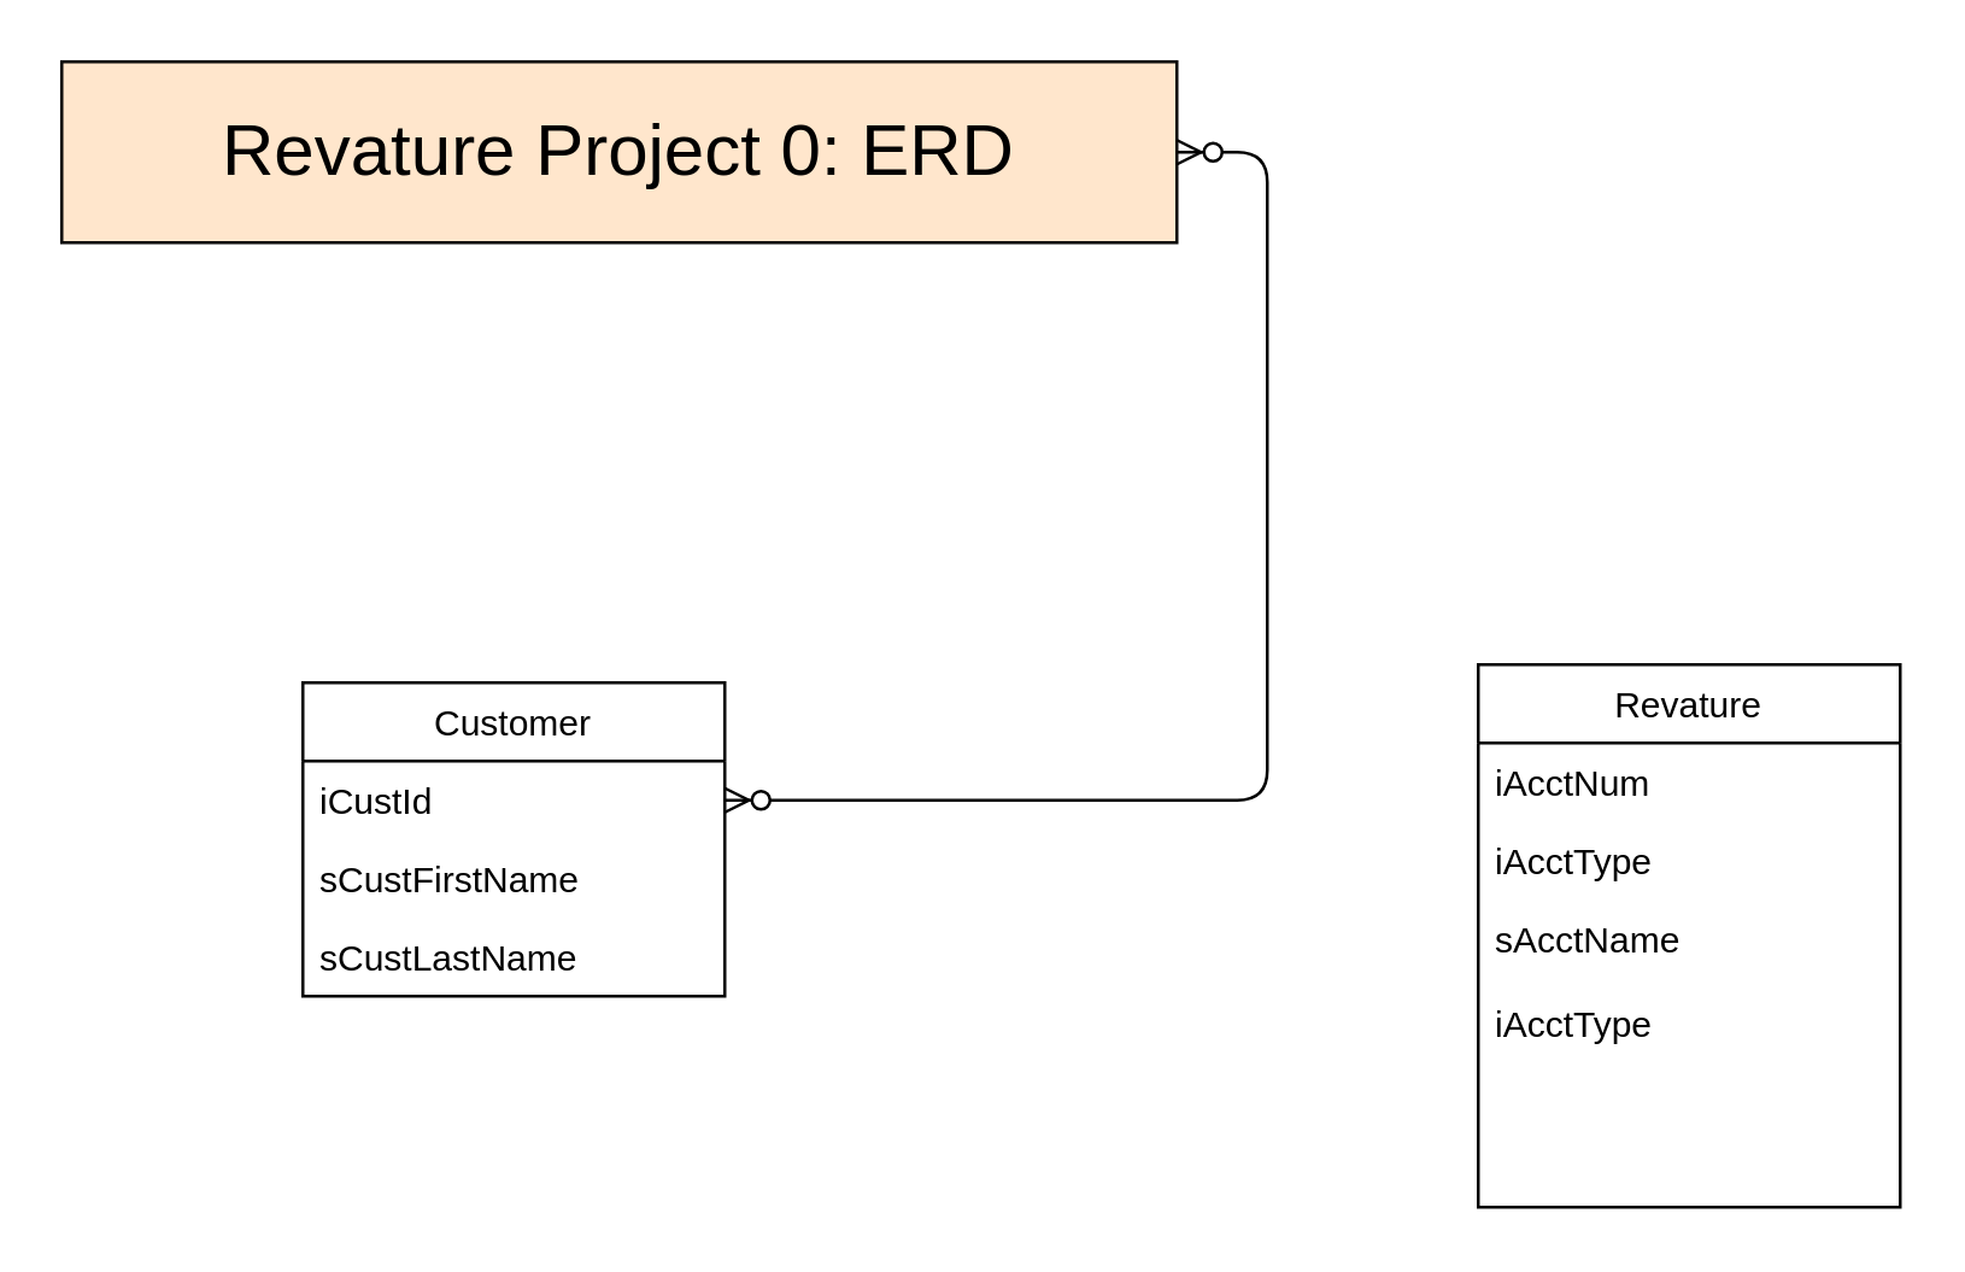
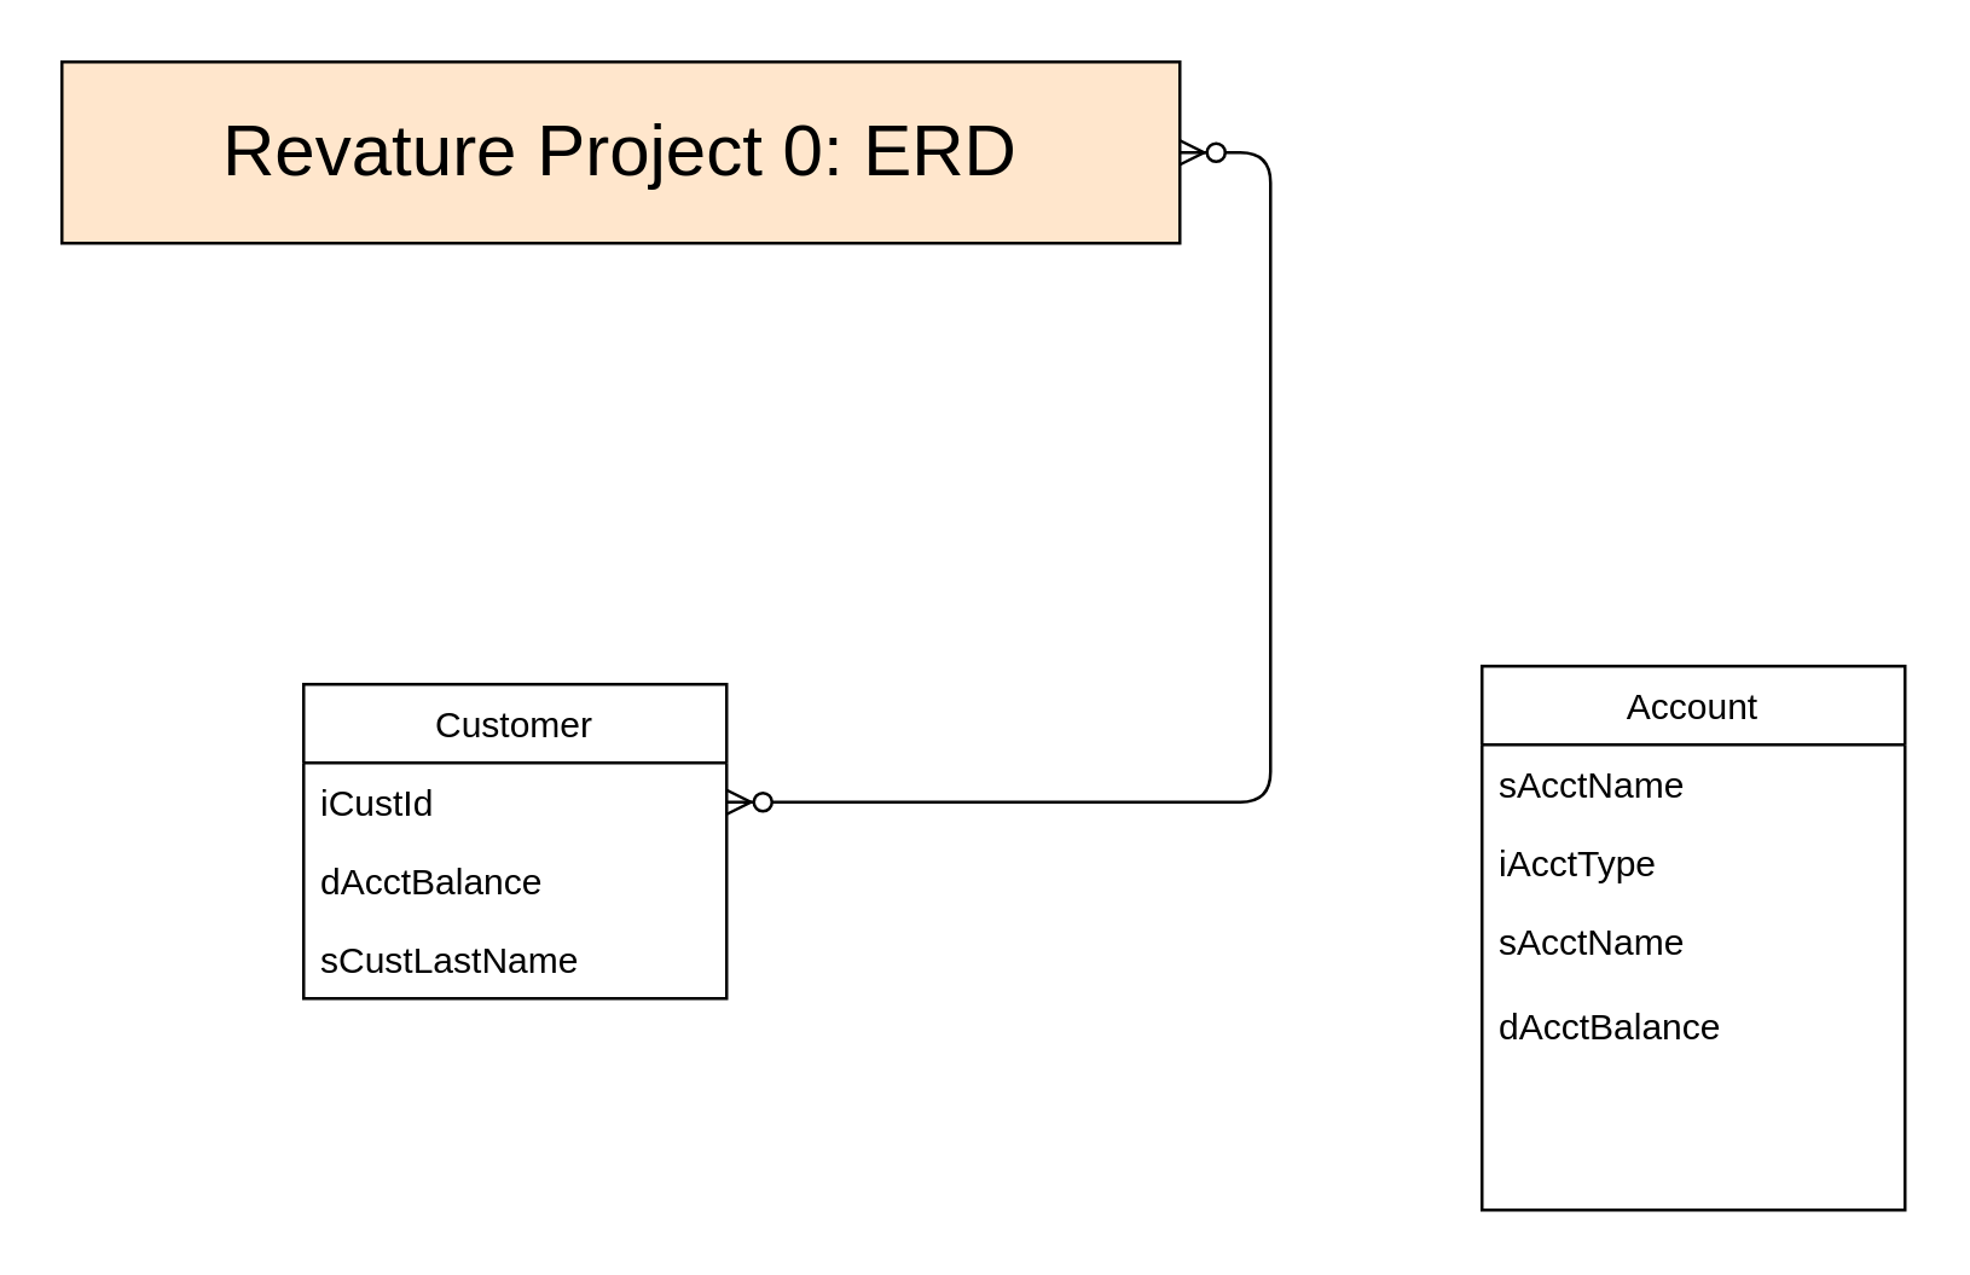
  <mxCell id="0" />
  <mxCell id="1" parent="0" />
  <mxCell id="2" value="Customer" style="swimlane;fontStyle=0;childLayout=stackLayout;horizontal=1;startSize=26;horizontalStack=0;resizeParent=1;resizeParentMax=0;resizeLast=0;collapsible=1;marginBottom=0;" vertex="1" parent="1"><mxGeometry x="100" y="226" width="140" height="104" as="geometry" /></mxCell>
  <mxCell id="3" value="iCustId" style="text;strokeColor=none;fillColor=none;align=left;verticalAlign=top;spacingLeft=4;spacingRight=4;overflow=hidden;rotatable=0;points=[[0,0.5],[1,0.5]];portConstraint=eastwest;" vertex="1" parent="2"><mxGeometry y="26" width="140" height="26" as="geometry" /></mxCell>
- <mxCell id="4" value="sCustFirstName" style="text;strokeColor=none;fillColor=none;align=left;verticalAlign=top;spacingLeft=4;spacingRight=4;overflow=hidden;rotatable=0;points=[[0,0.5],[1,0.5]];portConstraint=eastwest;" vertex="1" parent="2"><mxGeometry y="52" width="140" height="26" as="geometry" /></mxCell>
+ <mxCell id="4" value="dAcctBalance" style="text;strokeColor=none;fillColor=none;align=left;verticalAlign=top;spacingLeft=4;spacingRight=4;overflow=hidden;rotatable=0;points=[[0,0.5],[1,0.5]];portConstraint=eastwest;" vertex="1" parent="2"><mxGeometry y="52" width="140" height="26" as="geometry" /></mxCell>
  <mxCell id="5" value="sCustLastName" style="text;strokeColor=none;fillColor=none;align=left;verticalAlign=top;spacingLeft=4;spacingRight=4;overflow=hidden;rotatable=0;points=[[0,0.5],[1,0.5]];portConstraint=eastwest;" vertex="1" parent="2"><mxGeometry y="78" width="140" height="26" as="geometry" /></mxCell>
- <mxCell id="6" value="Revature" style="swimlane;fontStyle=0;childLayout=stackLayout;horizontal=1;startSize=26;horizontalStack=0;resizeParent=1;resizeParentMax=0;resizeLast=0;collapsible=1;marginBottom=0;" vertex="1" parent="1"><mxGeometry x="490" y="220" width="140" height="180" as="geometry" /></mxCell>
- <mxCell id="7" value="iAcctNum" style="text;strokeColor=none;fillColor=none;align=left;verticalAlign=top;spacingLeft=4;spacingRight=4;overflow=hidden;rotatable=0;points=[[0,0.5],[1,0.5]];portConstraint=eastwest;" vertex="1" parent="6"><mxGeometry y="26" width="140" height="26" as="geometry" /></mxCell>
+ <mxCell id="6" value="Account" style="swimlane;fontStyle=0;childLayout=stackLayout;horizontal=1;startSize=26;horizontalStack=0;resizeParent=1;resizeParentMax=0;resizeLast=0;collapsible=1;marginBottom=0;" vertex="1" parent="1"><mxGeometry x="490" y="220" width="140" height="180" as="geometry" /></mxCell>
+ <mxCell id="7" value="sAcctName" style="text;strokeColor=none;fillColor=none;align=left;verticalAlign=top;spacingLeft=4;spacingRight=4;overflow=hidden;rotatable=0;points=[[0,0.5],[1,0.5]];portConstraint=eastwest;" vertex="1" parent="6"><mxGeometry y="26" width="140" height="26" as="geometry" /></mxCell>
  <mxCell id="8" value="iAcctType" style="text;strokeColor=none;fillColor=none;align=left;verticalAlign=top;spacingLeft=4;spacingRight=4;overflow=hidden;rotatable=0;points=[[0,0.5],[1,0.5]];portConstraint=eastwest;" vertex="1" parent="6"><mxGeometry y="52" width="140" height="26" as="geometry" /></mxCell>
- <mxCell id="9" value="sAcctName&#10;&#10;iAcctType" style="text;strokeColor=none;fillColor=none;align=left;verticalAlign=top;spacingLeft=4;spacingRight=4;overflow=hidden;rotatable=0;points=[[0,0.5],[1,0.5]];portConstraint=eastwest;" vertex="1" parent="6"><mxGeometry y="78" width="140" height="102" as="geometry" /></mxCell>
+ <mxCell id="9" value="sAcctName&#10;&#10;dAcctBalance" style="text;strokeColor=none;fillColor=none;align=left;verticalAlign=top;spacingLeft=4;spacingRight=4;overflow=hidden;rotatable=0;points=[[0,0.5],[1,0.5]];portConstraint=eastwest;" vertex="1" parent="6"><mxGeometry y="78" width="140" height="102" as="geometry" /></mxCell>
  <mxCell id="10" value="" style="edgeStyle=entityRelationEdgeStyle;fontSize=12;html=1;endArrow=ERzeroToMany;endFill=1;startArrow=ERzeroToMany;exitX=1;exitY=0.5;exitDx=0;exitDy=0;" edge="1" parent="1" source="3" target="12"><mxGeometry width="100" height="100" relative="1" as="geometry"><mxPoint x="280" y="346" as="sourcePoint" /><mxPoint x="380" y="246" as="targetPoint" /></mxGeometry></mxCell>
  <mxCell id="11" value="&lt;table&gt;&lt;tbody&gt;&lt;tr&gt;&lt;td&gt;&lt;br&gt;&lt;/td&gt;&lt;/tr&gt;&lt;/tbody&gt;&lt;/table&gt;" style="text;html=1;resizable=0;autosize=1;align=center;verticalAlign=middle;points=[];fillColor=none;strokeColor=none;rounded=0;" vertex="1" parent="1"><mxGeometry x="170" y="30" width="20" height="30" as="geometry" /></mxCell>
  <mxCell id="12" value="&lt;font style=&quot;font-size: 24px&quot;&gt;Revature Project 0: ERD&lt;/font&gt;" style="whiteSpace=wrap;html=1;fillColor=#ffe6cc;" vertex="1" parent="1"><mxGeometry x="20" y="20" width="370" height="60" as="geometry" /></mxCell>
